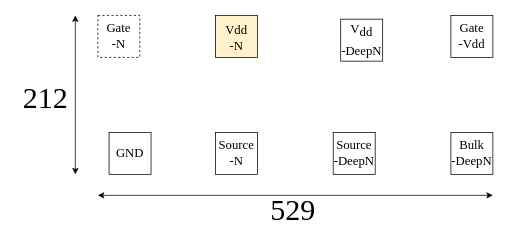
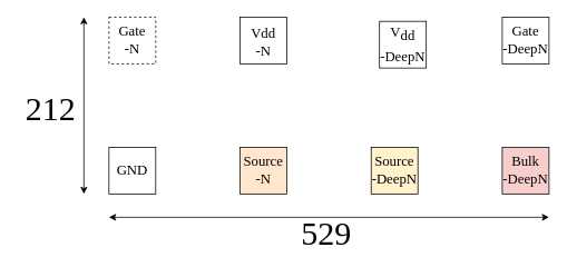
  <mxCell id="0" />
  <mxCell id="1" parent="0" />
  <mxCell id="2" value="Gate&lt;br style=&quot;font-size: 17px;&quot;&gt;-N" style="rounded=0;whiteSpace=wrap;html=1;fontFamily=Times New Roman;fontSize=17;dashed=1;" parent="1" vertex="1"><mxGeometry x="130" y="20" width="56" height="56" as="geometry" /></mxCell>
- <mxCell id="3" value="&lt;span style=&quot;font-size: 17px;&quot;&gt;&lt;sub style=&quot;font-size: 17px;&quot;&gt;Vdd&lt;br style=&quot;font-size: 17px;&quot;&gt;&lt;/sub&gt;-N&lt;/span&gt;" style="rounded=0;whiteSpace=wrap;html=1;fontFamily=Times New Roman;fontSize=17;fillColor=#fff2cc;" parent="1" vertex="1"><mxGeometry x="287" y="20" width="56" height="56" as="geometry" /></mxCell>
+ <mxCell id="3" value="&lt;span style=&quot;font-size: 17px;&quot;&gt;&lt;sub style=&quot;font-size: 17px;&quot;&gt;Vdd&lt;br style=&quot;font-size: 17px;&quot;&gt;&lt;/sub&gt;-N&lt;/span&gt;" style="rounded=0;whiteSpace=wrap;html=1;fontFamily=Times New Roman;fontSize=17;" parent="1" vertex="1"><mxGeometry x="287" y="20" width="56" height="56" as="geometry" /></mxCell>
  <mxCell id="4" value="V&lt;sub style=&quot;font-size: 17px;&quot;&gt;dd&lt;br style=&quot;font-size: 17px;&quot;&gt;-DeepN&lt;br style=&quot;font-size: 17px;&quot;&gt;&lt;/sub&gt;" style="rounded=0;whiteSpace=wrap;html=1;fontFamily=Times New Roman;fontSize=17;" parent="1" vertex="1"><mxGeometry x="454" y="25" width="56" height="56" as="geometry" /></mxCell>
- <mxCell id="5" value="Gate&lt;br&gt;-Vdd" style="rounded=0;whiteSpace=wrap;html=1;fontFamily=Times New Roman;fontSize=17;" parent="1" vertex="1"><mxGeometry x="601" y="20" width="56" height="56" as="geometry" /></mxCell>
- <mxCell id="6" value="GND" style="rounded=0;whiteSpace=wrap;html=1;fontFamily=Times New Roman;fontSize=17;" parent="1" vertex="1"><mxGeometry x="145" y="176" width="56" height="56" as="geometry" /></mxCell>
- <mxCell id="7" value="Source&lt;br style=&quot;font-size: 17px;&quot;&gt;-N" style="rounded=0;whiteSpace=wrap;html=1;fontFamily=Times New Roman;fontSize=17;" parent="1" vertex="1"><mxGeometry x="287" y="176" width="56" height="56" as="geometry" /></mxCell>
- <mxCell id="8" value="Source&lt;br style=&quot;font-size: 17px;&quot;&gt;-DeepN" style="rounded=0;whiteSpace=wrap;html=1;fontFamily=Times New Roman;fontSize=17;" parent="1" vertex="1"><mxGeometry x="444" y="176" width="56" height="56" as="geometry" /></mxCell>
- <mxCell id="9" value="Bulk&lt;br&gt;-DeepN" style="rounded=0;whiteSpace=wrap;html=1;fontFamily=Times New Roman;fontSize=17;" parent="1" vertex="1"><mxGeometry x="601" y="176" width="56" height="56" as="geometry" /></mxCell>
+ <mxCell id="5" value="Gate&lt;br&gt;-DeepN" style="rounded=0;whiteSpace=wrap;html=1;fontFamily=Times New Roman;fontSize=17;" parent="1" vertex="1"><mxGeometry x="601" y="20" width="56" height="56" as="geometry" /></mxCell>
+ <mxCell id="6" value="GND" style="rounded=0;whiteSpace=wrap;html=1;fontFamily=Times New Roman;fontSize=17;" parent="1" vertex="1"><mxGeometry x="130" y="176" width="56" height="56" as="geometry" /></mxCell>
+ <mxCell id="7" value="Source&lt;br style=&quot;font-size: 17px;&quot;&gt;-N" style="rounded=0;whiteSpace=wrap;html=1;fontFamily=Times New Roman;fontSize=17;fillColor=#ffe6cc;" parent="1" vertex="1"><mxGeometry x="287" y="176" width="56" height="56" as="geometry" /></mxCell>
+ <mxCell id="8" value="Source&lt;br style=&quot;font-size: 17px;&quot;&gt;-DeepN" style="rounded=0;whiteSpace=wrap;html=1;fontFamily=Times New Roman;fontSize=17;fillColor=#fff2cc;" parent="1" vertex="1"><mxGeometry x="444" y="176" width="56" height="56" as="geometry" /></mxCell>
+ <mxCell id="9" value="Bulk&lt;br&gt;-DeepN" style="rounded=0;whiteSpace=wrap;html=1;fontFamily=Times New Roman;fontSize=17;fillColor=#f8cecc;" parent="1" vertex="1"><mxGeometry x="601" y="176" width="56" height="56" as="geometry" /></mxCell>
  <mxCell id="10" value="" style="endArrow=classic;startArrow=classic;html=1;rounded=0;fontFamily=Times New Roman;fontSize=40;fontColor=default;" parent="1" edge="1"><mxGeometry width="50" height="50" relative="1" as="geometry"><mxPoint x="130" y="260" as="sourcePoint" /><mxPoint x="657" y="260" as="targetPoint" /></mxGeometry></mxCell>
  <mxCell id="11" value="529" style="text;html=1;align=center;verticalAlign=middle;resizable=0;points=[];autosize=1;strokeColor=none;fillColor=none;fontSize=40;fontFamily=Times New Roman;fontColor=default;" parent="1" vertex="1"><mxGeometry x="350" y="250" width="80" height="60" as="geometry" /></mxCell>
  <mxCell id="12" value="" style="endArrow=classic;startArrow=classic;html=1;rounded=0;fontFamily=Times New Roman;fontSize=40;fontColor=default;" parent="1" edge="1"><mxGeometry width="50" height="50" relative="1" as="geometry"><mxPoint x="100" y="232" as="sourcePoint" /><mxPoint x="100" y="20" as="targetPoint" /></mxGeometry></mxCell>
  <mxCell id="13" value="212" style="text;html=1;align=center;verticalAlign=middle;resizable=0;points=[];autosize=1;strokeColor=none;fillColor=none;fontSize=40;fontFamily=Times New Roman;fontColor=default;" parent="1" vertex="1"><mxGeometry x="20" y="100" width="80" height="60" as="geometry" /></mxCell>
